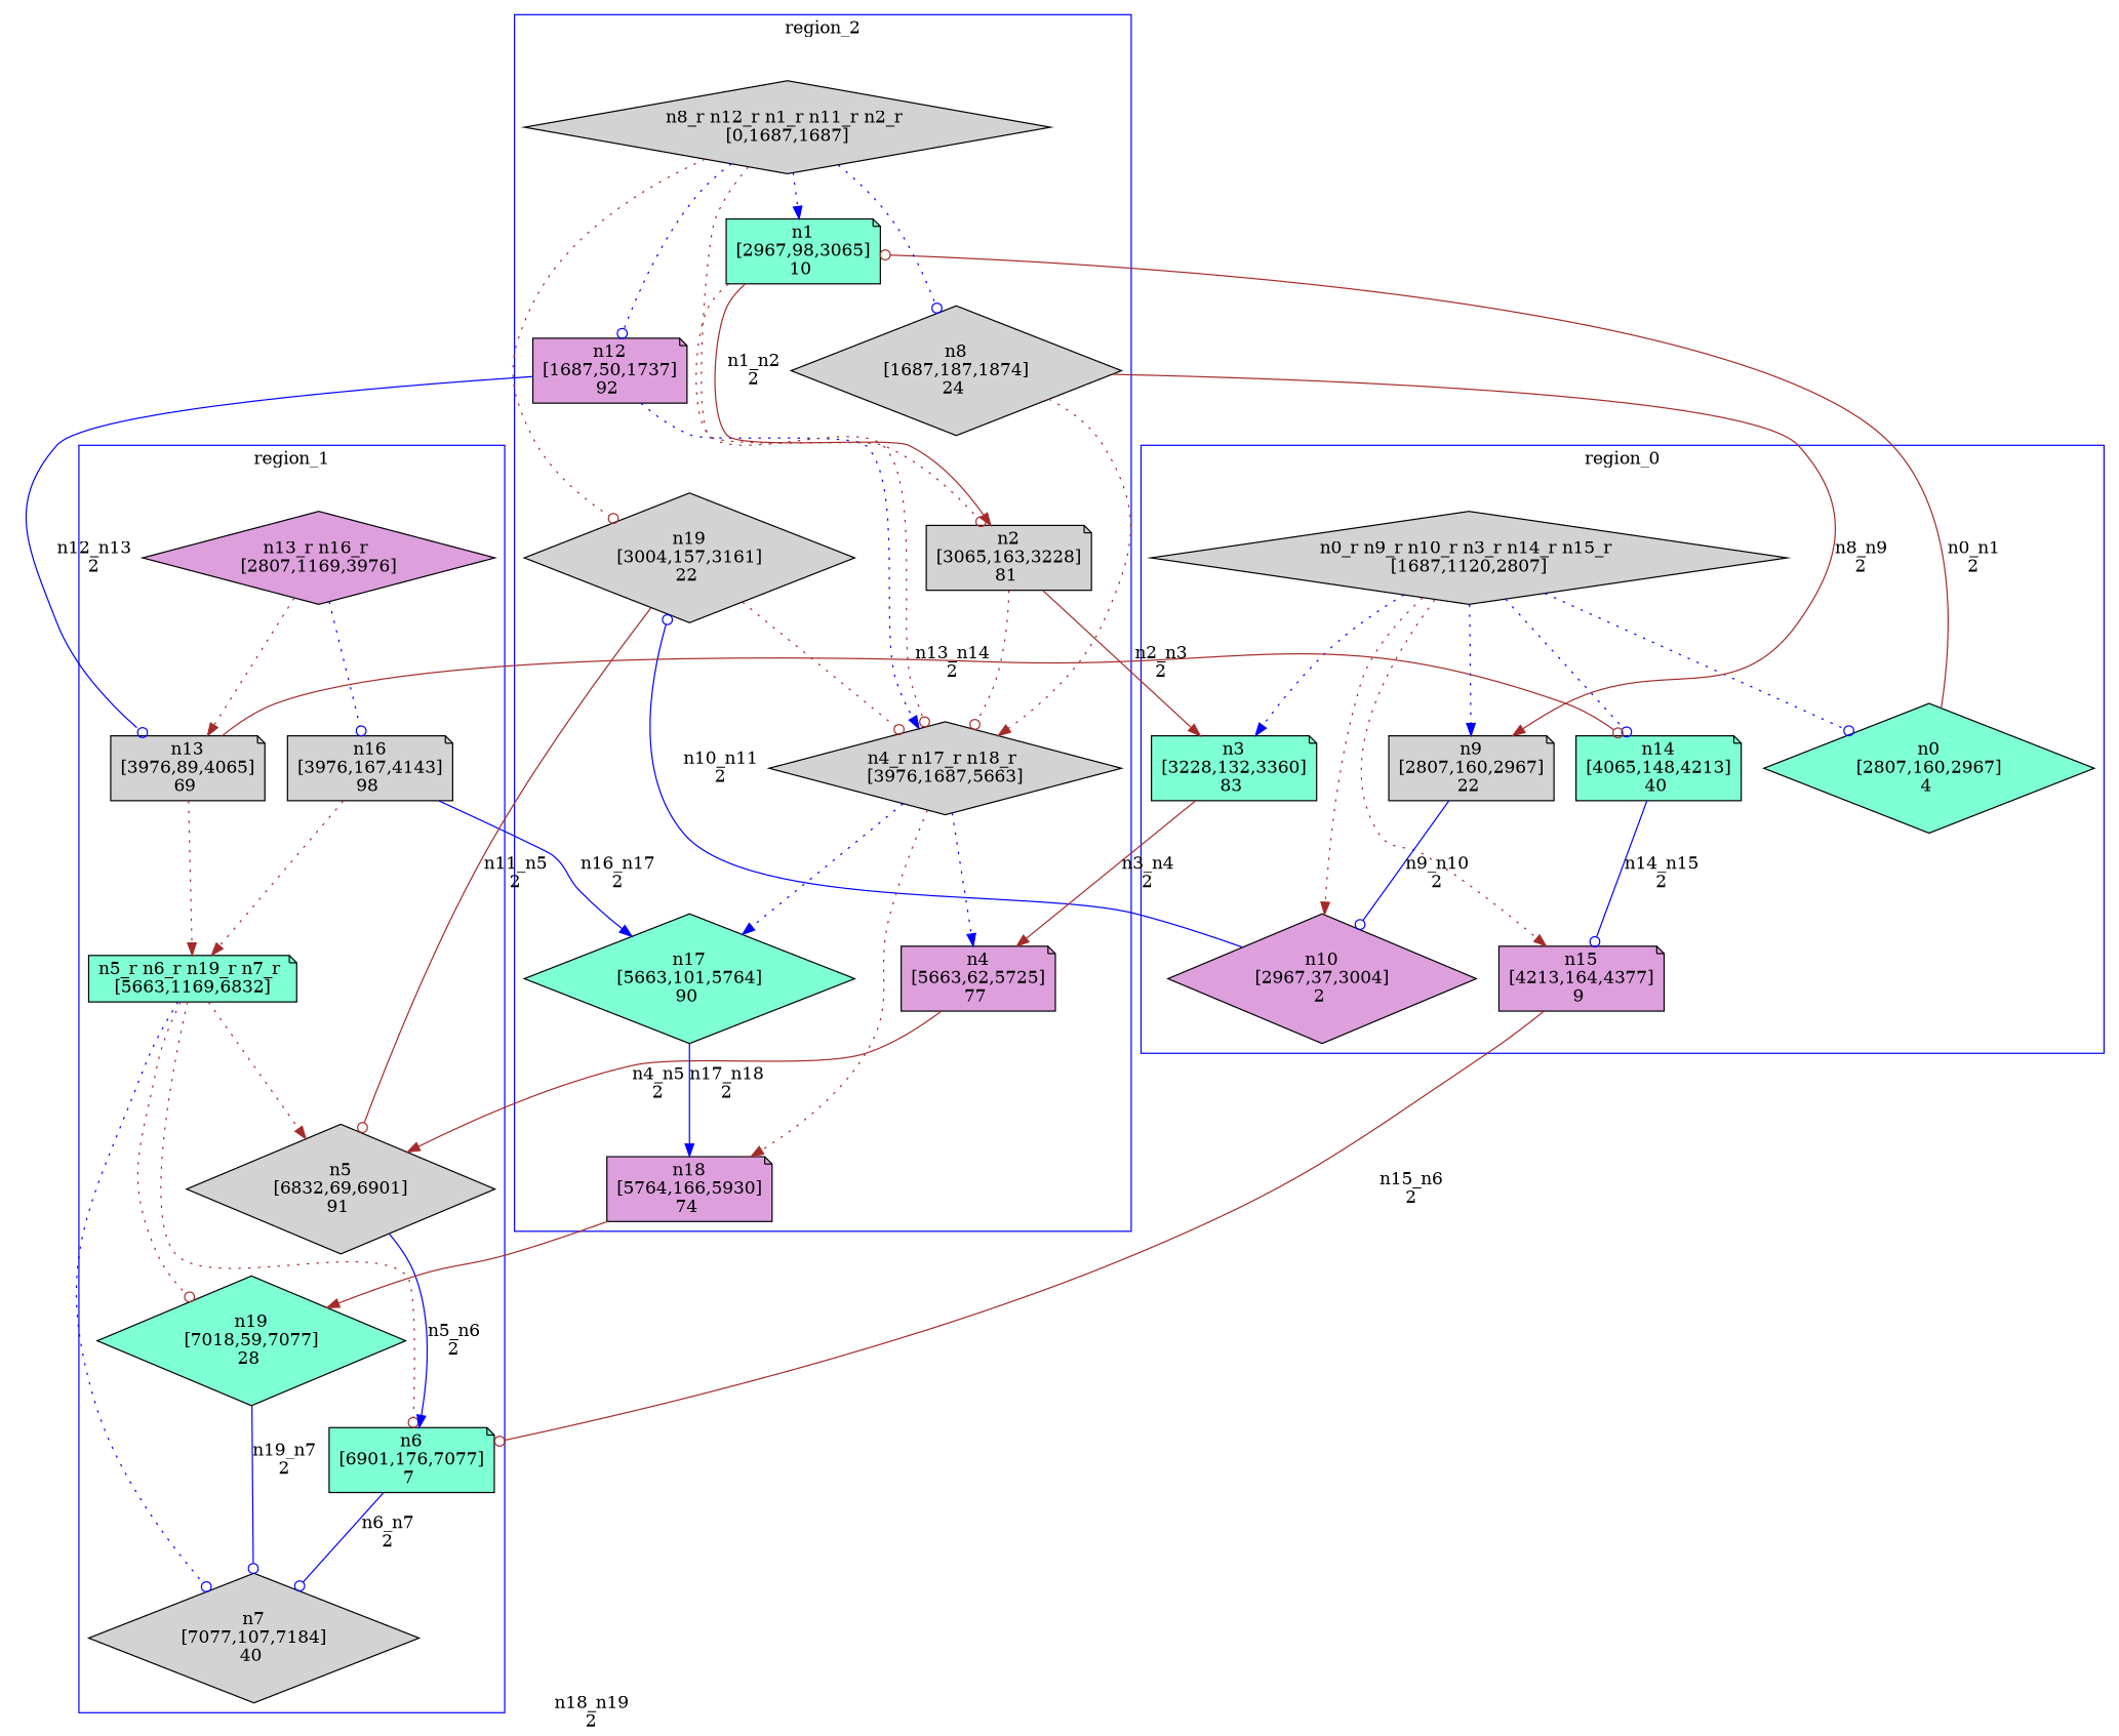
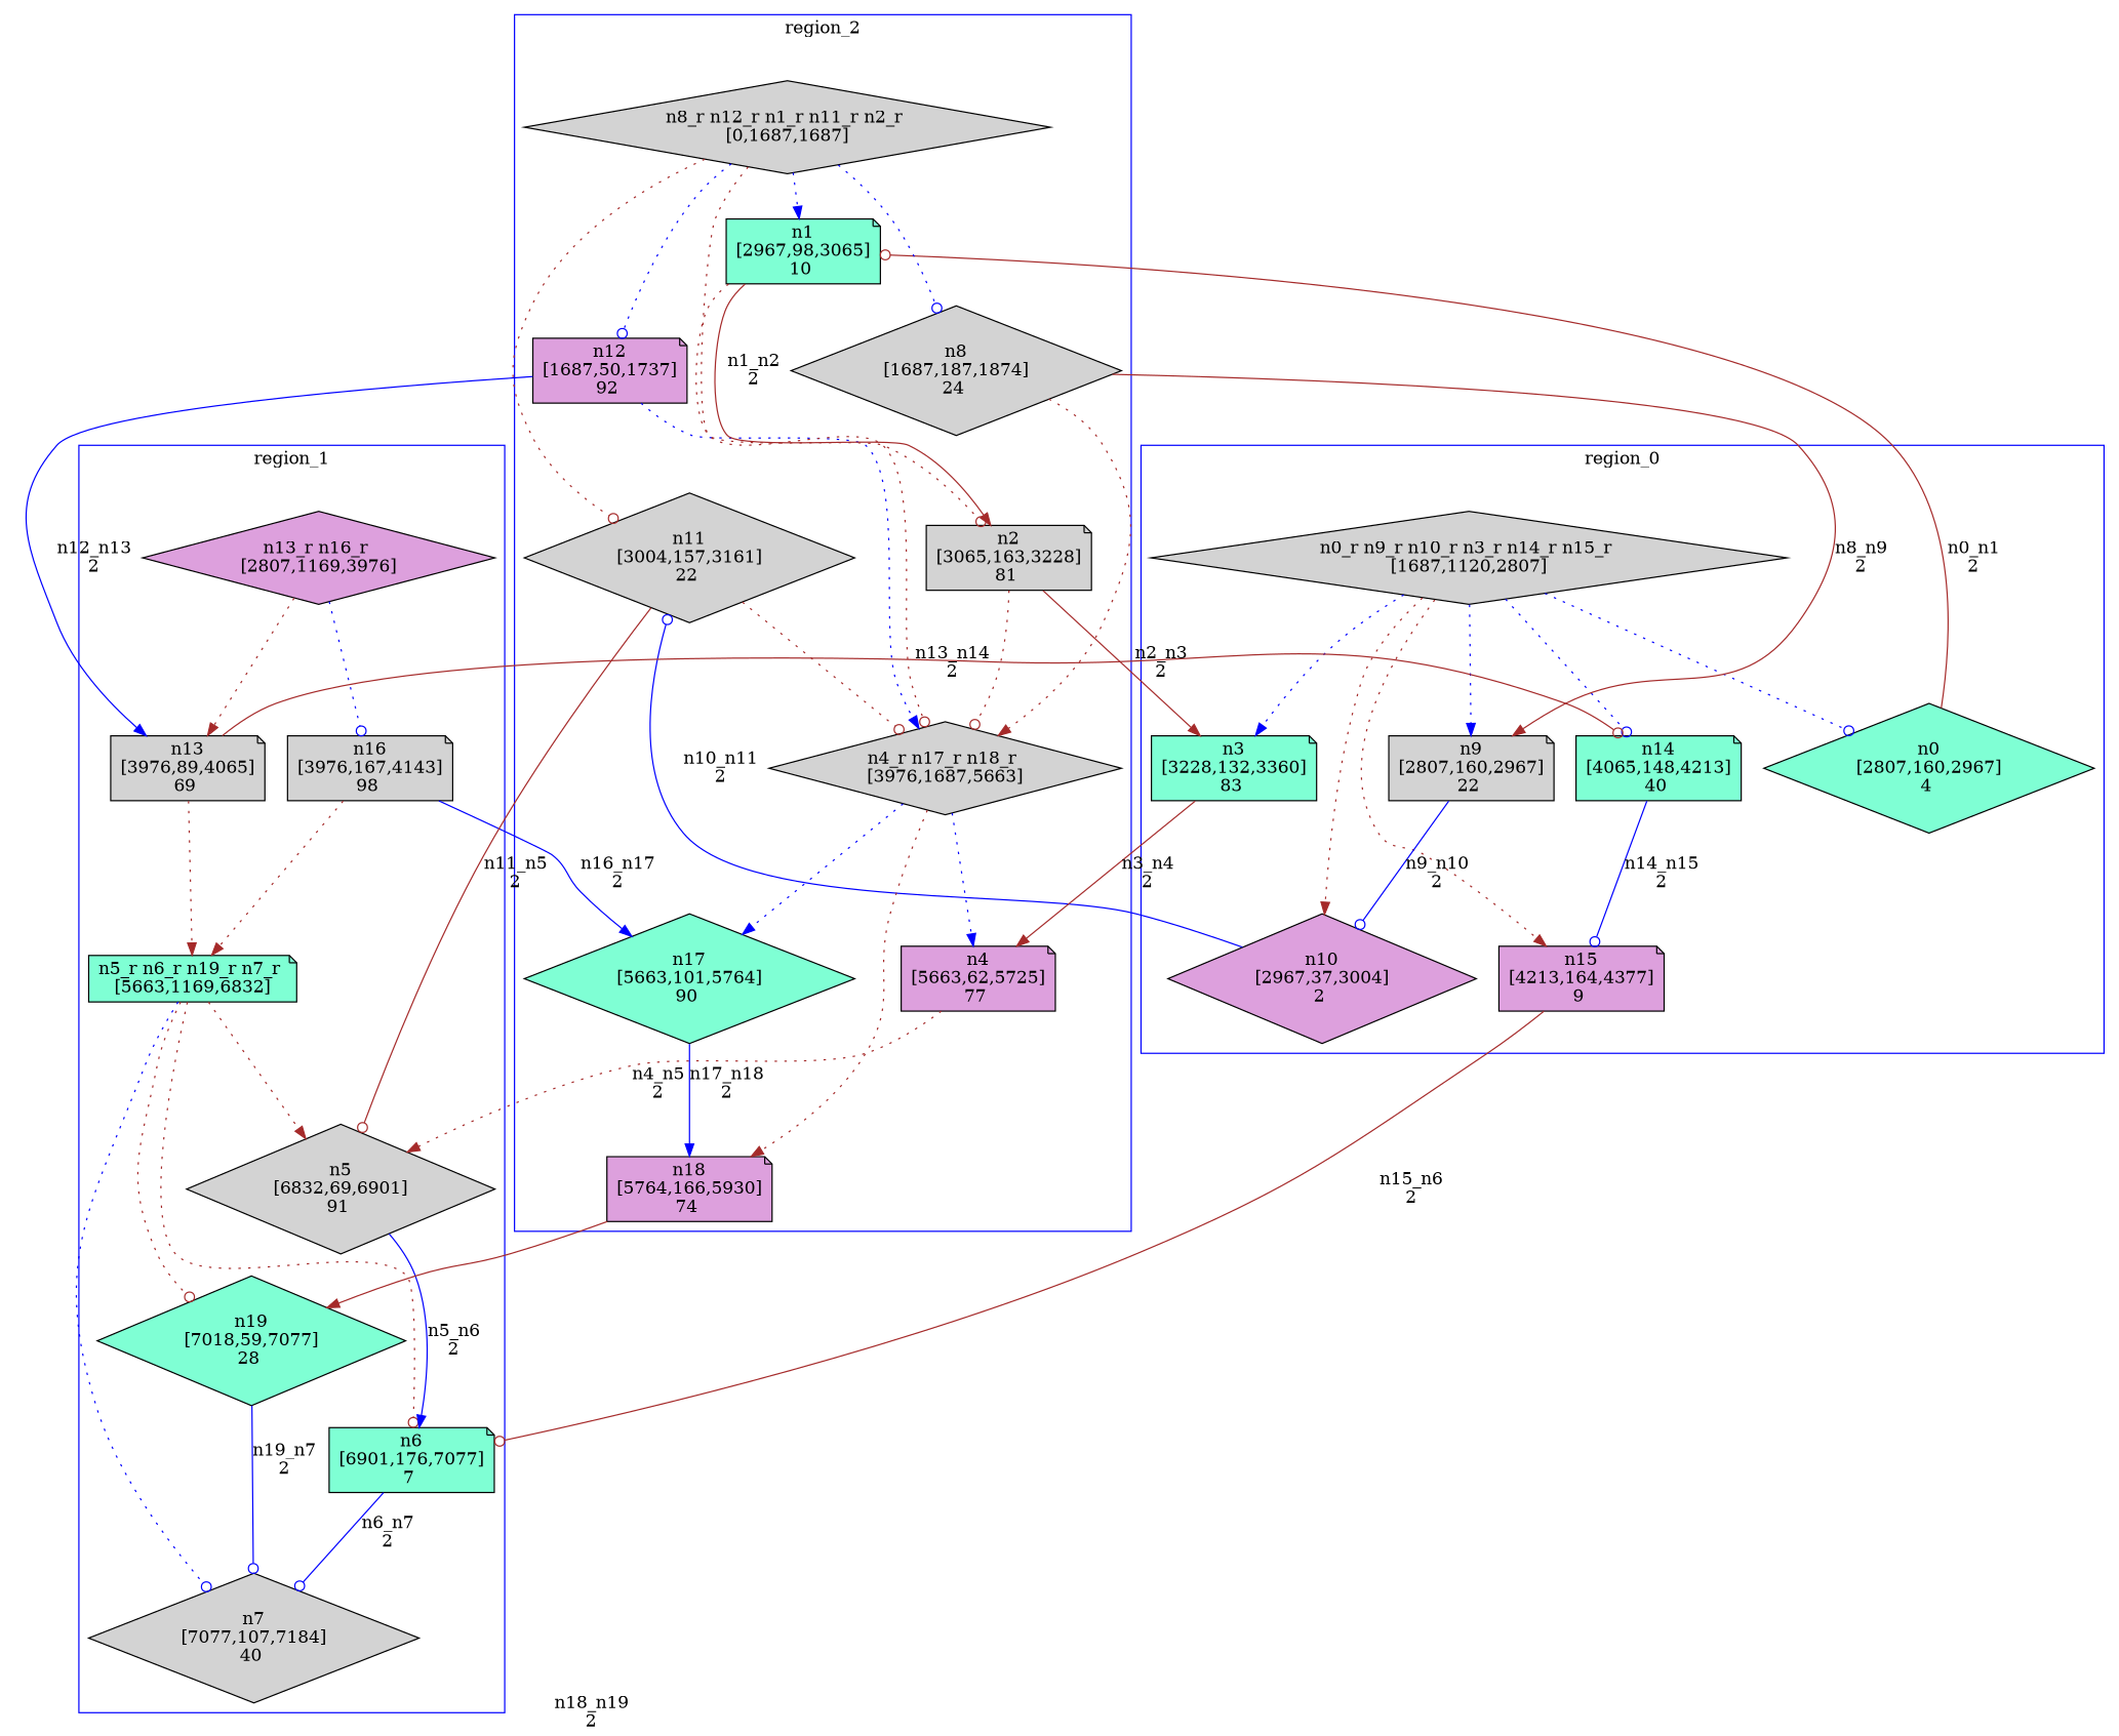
  digraph {
    node [fillcolor=lightgrey shape=note style=filled]
    edge [arrowhead=normal color=brown style=dotted]
    n1 [label="n0_r n9_r n10_r n3_r n14_r n15_r \n[1687,1120,2807]" shape=diamond]
    n2 [fillcolor=aquamarine label="n0\n[2807,160,2967]\n4 " shape=diamond]
    n3 [label="n9\n[2807,160,2967]\n22 "]
    n4 [fillcolor=plum label="n10\n[2967,37,3004]\n2 " shape=diamond]
    n5 [fillcolor=aquamarine label="n3\n[3228,132,3360]\n83 "]
    n6 [fillcolor=aquamarine label="n14\n[4065,148,4213]\n40 "]
    n7 [fillcolor=plum label="n15\n[4213,164,4377]\n9 "]
    n8 [fillcolor=plum label="n13_r n16_r \n[2807,1169,3976]" shape=diamond]
    n9 [label="n13\n[3976,89,4065]\n69 "]
    n10 [label="n16\n[3976,167,4143]\n98 "]
    n11 [fillcolor=aquamarine label="n5_r n6_r n19_r n7_r \n[5663,1169,6832]"]
    n12 [label="n5\n[6832,69,6901]\n91 " shape=diamond]
    n13 [fillcolor=aquamarine label="n6\n[6901,176,7077]\n7 "]
    n14 [fillcolor=aquamarine label="n19\n[7018,59,7077]\n28 " shape=diamond]
    n15 [label="n7\n[7077,107,7184]\n40 " shape=diamond]
    n16 [label="n8_r n12_r n1_r n11_r n2_r \n[0,1687,1687]" shape=diamond]
    n17 [label="n8\n[1687,187,1874]\n24 " shape=diamond]
    n18 [fillcolor=plum label="n12\n[1687,50,1737]\n92 "]
    n19 [fillcolor=aquamarine label="n1\n[2967,98,3065]\n10 "]
-   n20 [label="n19\n[3004,157,3161]\n22 " shape=diamond]
+   n20 [label="n11\n[3004,157,3161]\n22 " shape=diamond]
    n21 [label="n2\n[3065,163,3228]\n81 "]
    n22 [label="n4_r n17_r n18_r \n[3976,1687,5663]" shape=diamond]
    n23 [fillcolor=plum label="n4\n[5663,62,5725]\n77 "]
    n24 [fillcolor=aquamarine label="n17\n[5663,101,5764]\n90 " shape=diamond]
    n25 [fillcolor=plum label="n18\n[5764,166,5930]\n74 "]
    subgraph cluster_1 {
      color=blue
      label=region_0
      stytle=filled
      n1
      n2
      n3
      n4
      n5
      n6
      n7
    }
    subgraph cluster_2 {
      color=blue
      label=region_1
      stytle=filled
      n8
      n9
      n10
      n11
      n12
      n13
      n14
      n15
    }
    subgraph cluster_3 {
      color=blue
      label=region_2
      stytle=filled
      n16
      n17
      n18
      n19
      n20
      n21
      n22
      n23
      n24
      n25
    }
    n1 -> n2 [arrowhead=odot color=blue]
    n1 -> n3 [color=blue]
    n1 -> n4
    n1 -> n5 [color=blue]
    n1 -> n6 [arrowhead=odot color=blue]
    n1 -> n7
    n2 -> n19 [arrowhead=odot label="n0_n1\n2" style=""]
    n3 -> n4 [arrowhead=odot color=blue label="n9_n10\n2" style=""]
    n4 -> n20 [arrowhead=odot color=blue label="n10_n11\n2" style=""]
    n5 -> n23 [label="n3_n4\n2" style=""]
    n6 -> n7 [arrowhead=odot color=blue label="n14_n15\n2" style=""]
    n7 -> n13 [arrowhead=odot label="n15_n6\n2" style=""]
    n8 -> n9
    n8 -> n10 [arrowhead=odot color=blue]
    n9 -> n6 [arrowhead=odot label="n13_n14\n2" style=""]
    n9 -> n11
    n10 -> n11
    n10 -> n24 [color=blue label="n16_n17\n2" style=""]
    n11 -> n12
    n11 -> n13 [arrowhead=odot]
    n11 -> n14 [arrowhead=odot]
    n11 -> n15 [arrowhead=odot color=blue]
    n12 -> n13 [color=blue label="n5_n6\n2" style=""]
    n13 -> n15 [arrowhead=odot color=blue label="n6_n7\n2" style=""]
    n14 -> n15 [arrowhead=odot color=blue label="n19_n7\n2" style=""]
    n16 -> n17 [arrowhead=odot color=blue]
    n16 -> n18 [arrowhead=odot color=blue]
    n16 -> n19 [color=blue]
    n16 -> n20 [arrowhead=odot]
    n16 -> n21 [arrowhead=odot]
    n17 -> n3 [label="n8_n9\n2" style=""]
    n17 -> n22
-   n18 -> n9 [arrowhead=odot color=blue label="n12_n13\n2" style=""]
+   n18 -> n9 [color=blue label="n12_n13\n2" style=""]
    n18 -> n22 [color=blue]
    n19 -> n21 [label="n1_n2\n2" style=""]
    n19 -> n22 [arrowhead=odot]
    n20 -> n12 [arrowhead=odot label="n11_n5\n2" style=""]
    n20 -> n22 [arrowhead=odot]
    n21 -> n5 [label="n2_n3\n2" style=""]
    n21 -> n22 [arrowhead=odot]
    n22 -> n23 [color=blue]
    n22 -> n24 [color=blue]
    n22 -> n25
-   n23 -> n12 [label="n4_n5\n2" style=""]
+   n23 -> n12 [label="n4_n5\n2"]
    n24 -> n25 [color=blue label="n17_n18\n2" style=""]
    n25 -> n14 [label="n18_n19\n2" style=""]
  }
